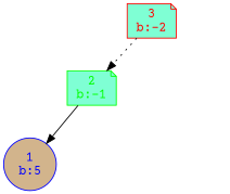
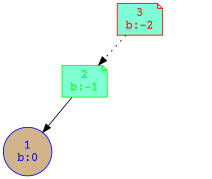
  digraph {
    fontname="Courier Prime"
    node [fontname="Courier Prime" style=invis]
    edge [fontname="Courier Prime" style=invis]
    n1 [color=green fontcolor=green label="2\nb:-1" style=filled fillcolor=aquamarine shape=note]
    m3 [width=0.1]
    r3 [width=0.1]
-   n4 [color=blue fontcolor=blue label="1\nb:5" style=filled fillcolor=tan shape=circle]
+   n4 [color=blue fontcolor=blue label="1\nb:0" style=filled fillcolor=tan shape=circle]
    l2 [width=0.1]
    r2 [width=0.1]
    n7 [color=red fontcolor=red label="3\nb:-2" style=filled fillcolor=aquamarine shape=note]
    subgraph sub_1 {
      rank=same
      n1
      m3
      r3
    }
    subgraph sub_2 {
      rank=same
      n4
      l2
      r2
    }
    n1 -> m3
    n1 -> n4 [style=solid]
    n1 -> l2
    n1 -> r2
    m3 -> r3
    n4 -> l2
    l2 -> r2
    n7 -> n1 [style=dotted]
    n7 -> m3
    n7 -> r3
  }
